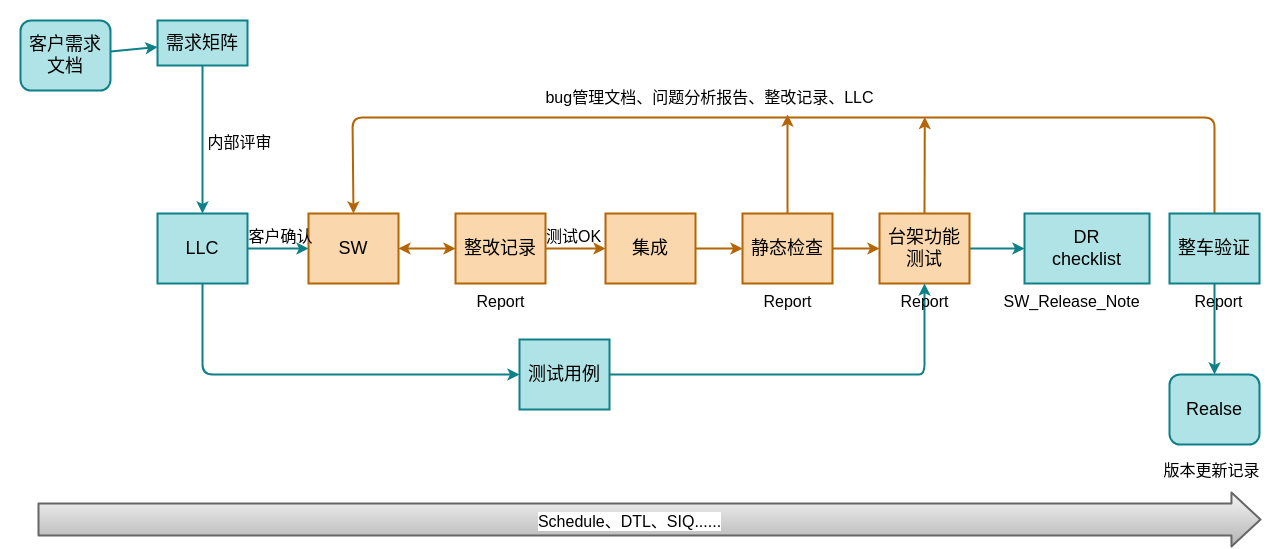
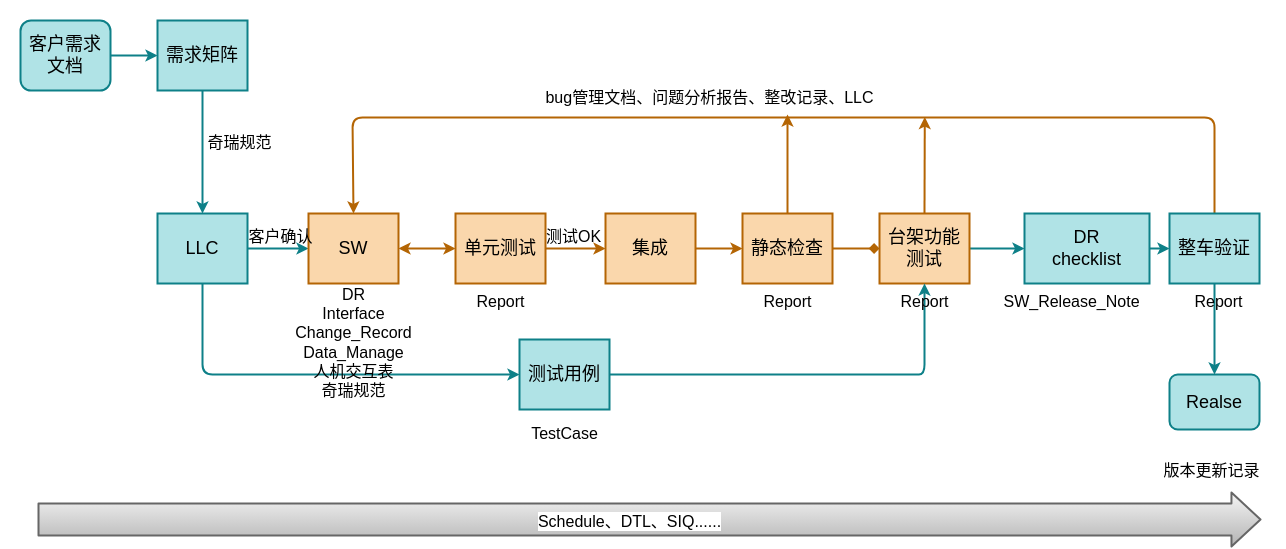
  <mxCell id="0" />
  <mxCell id="1" parent="0" />
  <mxCell id="2" value="" style="edgeStyle=none;html=1;fontColor=#000000;strokeColor=#0e8088;strokeWidth=2;fillColor=#b0e3e6;" edge="1" parent="1" source="3" target="5"><mxGeometry relative="1" as="geometry" /></mxCell>
  <mxCell id="3" value="&lt;font color=&quot;#000000&quot; style=&quot;font-size: 18px;&quot;&gt;客户需求文档&lt;/font&gt;" style="rounded=1;whiteSpace=wrap;html=1;fillColor=#b0e3e6;strokeColor=#0e8088;strokeWidth=2;fontSize=18;" vertex="1" parent="1"><mxGeometry x="20" y="20" width="90" height="70" as="geometry" /></mxCell>
  <mxCell id="4" style="edgeStyle=none;html=1;exitX=0.5;exitY=1;exitDx=0;exitDy=0;entryX=0.5;entryY=0;entryDx=0;entryDy=0;fontColor=#000000;strokeColor=#0e8088;strokeWidth=2;fillColor=#b0e3e6;" edge="1" parent="1" source="5" target="8"><mxGeometry relative="1" as="geometry" /></mxCell>
- <mxCell id="5" value="&lt;font color=&quot;#000000&quot; style=&quot;font-size: 18px;&quot;&gt;需求矩阵&lt;/font&gt;" style="rounded=0;whiteSpace=wrap;html=1;fillColor=#b0e3e6;strokeColor=#0e8088;strokeWidth=2;fontSize=18;" vertex="1" parent="1"><mxGeometry x="157" y="20" width="90" height="45" as="geometry" /></mxCell>
+ <mxCell id="5" value="&lt;font color=&quot;#000000&quot; style=&quot;font-size: 18px;&quot;&gt;需求矩阵&lt;/font&gt;" style="rounded=0;whiteSpace=wrap;html=1;fillColor=#b0e3e6;strokeColor=#0e8088;strokeWidth=2;fontSize=18;" vertex="1" parent="1"><mxGeometry x="157" y="20" width="90" height="70" as="geometry" /></mxCell>
  <mxCell id="6" style="edgeStyle=none;html=1;exitX=1;exitY=0.5;exitDx=0;exitDy=0;entryX=0;entryY=0.5;entryDx=0;entryDy=0;fontColor=#000000;strokeColor=#0e8088;strokeWidth=2;fillColor=#b0e3e6;" edge="1" parent="1" source="8" target="9"><mxGeometry relative="1" as="geometry" /></mxCell>
  <mxCell id="7" style="edgeStyle=none;html=1;exitX=0.5;exitY=1;exitDx=0;exitDy=0;entryX=0;entryY=0.5;entryDx=0;entryDy=0;fontColor=#000000;strokeColor=#0e8088;strokeWidth=2;fillColor=#b0e3e6;" edge="1" parent="1" source="8" target="16"><mxGeometry relative="1" as="geometry"><Array as="points"><mxPoint x="202" y="374" /></Array></mxGeometry></mxCell>
  <mxCell id="8" value="&lt;font color=&quot;#000000&quot; style=&quot;font-size: 18px;&quot;&gt;LLC&lt;/font&gt;" style="rounded=0;whiteSpace=wrap;html=1;fillColor=#b0e3e6;strokeColor=#0e8088;strokeWidth=2;fontSize=18;" vertex="1" parent="1"><mxGeometry x="157" y="213" width="90" height="70" as="geometry" /></mxCell>
  <mxCell id="9" value="&lt;font color=&quot;#000000&quot; style=&quot;font-size: 18px;&quot;&gt;SW&lt;/font&gt;" style="rounded=0;whiteSpace=wrap;html=1;fillColor=#fad7ac;strokeColor=#b46504;strokeWidth=2;fontSize=18;" vertex="1" parent="1"><mxGeometry x="308" y="213" width="90" height="70" as="geometry" /></mxCell>
  <mxCell id="10" style="edgeStyle=none;html=1;exitX=0.5;exitY=0;exitDx=0;exitDy=0;entryX=0.5;entryY=0;entryDx=0;entryDy=0;fontColor=#000000;strokeColor=#b46504;strokeWidth=2;fillColor=#fad7ac;" edge="1" parent="1" source="32" target="9"><mxGeometry relative="1" as="geometry"><mxPoint x="1195" y="213" as="sourcePoint" /><Array as="points"><mxPoint x="1214" y="117" /><mxPoint x="975" y="117" /><mxPoint x="865" y="117" /><mxPoint x="622" y="117" /><mxPoint x="352" y="117" /></Array></mxGeometry></mxCell>
  <mxCell id="11" style="edgeStyle=none;html=1;exitX=1;exitY=0.5;exitDx=0;exitDy=0;entryX=0;entryY=0.5;entryDx=0;entryDy=0;fontColor=#000000;strokeColor=#0e8088;strokeWidth=2;fillColor=#b0e3e6;" edge="1" parent="1" source="13" target="28"><mxGeometry relative="1" as="geometry" /></mxCell>
  <mxCell id="12" style="edgeStyle=none;html=1;exitX=0.5;exitY=0;exitDx=0;exitDy=0;fontColor=#000000;strokeColor=#b46504;strokeWidth=2;fillColor=#fad7ac;" edge="1" parent="1" source="13"><mxGeometry relative="1" as="geometry"><mxPoint x="924.286" y="116.571" as="targetPoint" /></mxGeometry></mxCell>
  <mxCell id="13" value="&lt;font color=&quot;#000000&quot; style=&quot;font-size: 18px&quot;&gt;台架功能测试&lt;/font&gt;" style="rounded=0;whiteSpace=wrap;html=1;fillColor=#fad7ac;strokeColor=#b46504;strokeWidth=2;fontSize=18;" vertex="1" parent="1"><mxGeometry x="879" y="213" width="90" height="70" as="geometry" /></mxCell>
- <mxCell id="14" value="内部评审" style="text;html=1;align=center;verticalAlign=middle;resizable=0;points=[];autosize=1;strokeColor=none;fillColor=none;fontColor=#000000;fontSize=16;" vertex="1" parent="1"><mxGeometry x="202" y="130" width="74" height="23" as="geometry" /></mxCell>
+ <mxCell id="14" value="奇瑞规范" style="text;html=1;align=center;verticalAlign=middle;resizable=0;points=[];autosize=1;strokeColor=none;fillColor=none;fontColor=#000000;fontSize=16;" vertex="1" parent="1"><mxGeometry x="202" y="130" width="74" height="23" as="geometry" /></mxCell>
  <mxCell id="15" style="edgeStyle=none;html=1;exitX=1;exitY=0.5;exitDx=0;exitDy=0;fontColor=#000000;strokeColor=#0e8088;strokeWidth=2;entryX=0.5;entryY=1;entryDx=0;entryDy=0;fillColor=#b0e3e6;" edge="1" parent="1" source="16" target="13"><mxGeometry relative="1" as="geometry"><mxPoint x="687" y="229" as="targetPoint" /><Array as="points"><mxPoint x="903" y="374" /><mxPoint x="924" y="374" /></Array></mxGeometry></mxCell>
  <mxCell id="16" value="&lt;font color=&quot;#000000&quot; style=&quot;font-size: 18px;&quot;&gt;测试用例&lt;/font&gt;" style="rounded=0;whiteSpace=wrap;html=1;fillColor=#b0e3e6;strokeColor=#0e8088;strokeWidth=2;fontSize=18;" vertex="1" parent="1"><mxGeometry x="519" y="339" width="90" height="70" as="geometry" /></mxCell>
  <mxCell id="17" value="" style="edgeStyle=none;html=1;fontColor=#000000;strokeColor=#b46504;strokeWidth=2;fillColor=#fad7ac;entryX=0;entryY=0.5;entryDx=0;entryDy=0;" edge="1" parent="1" source="18" target="30"><mxGeometry relative="1" as="geometry"><mxPoint x="602" y="248" as="targetPoint" /></mxGeometry></mxCell>
- <mxCell id="18" value="&lt;font color=&quot;#000000&quot; style=&quot;font-size: 18px;&quot;&gt;整改记录&lt;/font&gt;" style="rounded=0;whiteSpace=wrap;html=1;fillColor=#fad7ac;strokeColor=#b46504;strokeWidth=2;fontSize=18;" vertex="1" parent="1"><mxGeometry x="455" y="213" width="90" height="70" as="geometry" /></mxCell>
+ <mxCell id="18" value="&lt;font color=&quot;#000000&quot; style=&quot;font-size: 18px;&quot;&gt;单元测试&lt;/font&gt;" style="rounded=0;whiteSpace=wrap;html=1;fillColor=#fad7ac;strokeColor=#b46504;strokeWidth=2;fontSize=18;" vertex="1" parent="1"><mxGeometry x="455" y="213" width="90" height="70" as="geometry" /></mxCell>
  <mxCell id="19" value="" style="endArrow=classic;startArrow=classic;html=1;fontColor=#000000;strokeColor=#b46504;strokeWidth=2;entryX=1;entryY=0.5;entryDx=0;entryDy=0;exitX=0;exitY=0.5;exitDx=0;exitDy=0;fillColor=#fad7ac;" edge="1" parent="1" source="18" target="9"><mxGeometry width="100" height="100" relative="1" as="geometry"><mxPoint x="275" y="355" as="sourcePoint" /><mxPoint x="375" y="255" as="targetPoint" /></mxGeometry></mxCell>
  <mxCell id="20" value="" style="edgeStyle=none;html=1;fontColor=#000000;strokeColor=#b46504;strokeWidth=2;fillColor=#fad7ac;" edge="1" parent="1" source="30" target="24"><mxGeometry relative="1" as="geometry"><mxPoint x="686" y="248" as="sourcePoint" /></mxGeometry></mxCell>
  <mxCell id="21" value="客户确认" style="text;html=1;align=center;verticalAlign=middle;resizable=0;points=[];autosize=1;strokeColor=none;fillColor=none;fontColor=#000000;fontSize=16;" vertex="1" parent="1"><mxGeometry x="243" y="224.5" width="74" height="23" as="geometry" /></mxCell>
- <mxCell id="22" value="" style="edgeStyle=none;html=1;fontColor=#000000;strokeColor=#b46504;strokeWidth=2;fillColor=#fad7ac;" edge="1" parent="1" source="24" target="13"><mxGeometry relative="1" as="geometry" /></mxCell>
+ <mxCell id="22" value="" style="edgeStyle=none;html=1;fontColor=#000000;strokeColor=#b46504;strokeWidth=2;fillColor=#fad7ac;endArrow=diamond;" edge="1" parent="1" source="24" target="13"><mxGeometry relative="1" as="geometry" /></mxCell>
  <mxCell id="23" style="edgeStyle=none;html=1;exitX=0.5;exitY=0;exitDx=0;exitDy=0;fontColor=#000000;strokeColor=#b46504;strokeWidth=2;fillColor=#fad7ac;" edge="1" parent="1" source="24"><mxGeometry relative="1" as="geometry"><mxPoint x="787" y="114" as="targetPoint" /></mxGeometry></mxCell>
  <mxCell id="24" value="&lt;font color=&quot;#000000&quot; style=&quot;font-size: 18px;&quot;&gt;静态检查&lt;/font&gt;" style="rounded=0;whiteSpace=wrap;html=1;fillColor=#fad7ac;strokeColor=#b46504;strokeWidth=2;fontSize=18;" vertex="1" parent="1"><mxGeometry x="742" y="213" width="90" height="70" as="geometry" /></mxCell>
  <mxCell id="25" value="测试OK" style="text;html=1;align=center;verticalAlign=middle;resizable=0;points=[];autosize=1;strokeColor=none;fillColor=none;fontColor=#000000;fontSize=16;" vertex="1" parent="1"><mxGeometry x="540" y="224" width="65" height="23" as="geometry" /></mxCell>
  <mxCell id="26" value="bug管理文档、问题分析报告、整改记录、LLC" style="text;html=1;align=center;verticalAlign=middle;resizable=0;points=[];autosize=1;strokeColor=none;fillColor=none;fontColor=#000000;fontSize=16;" vertex="1" parent="1"><mxGeometry x="540" y="85" width="338" height="23" as="geometry" /></mxCell>
+ <mxCell id="27" style="edgeStyle=none;html=1;exitX=1;exitY=0.5;exitDx=0;exitDy=0;entryX=0;entryY=0.5;entryDx=0;entryDy=0;fontColor=#000000;strokeColor=#0e8088;strokeWidth=2;fillColor=#b0e3e6;" edge="1" parent="1" source="28" target="32"><mxGeometry relative="1" as="geometry" /></mxCell>
  <mxCell id="28" value="&lt;font color=&quot;#000000&quot; style=&quot;font-size: 18px&quot;&gt;DR&lt;br&gt;checklist&lt;/font&gt;" style="rounded=0;whiteSpace=wrap;html=1;fillColor=#b0e3e6;strokeColor=#0e8088;strokeWidth=2;fontSize=18;" vertex="1" parent="1"><mxGeometry x="1024" y="213" width="125" height="70" as="geometry" /></mxCell>
- <mxCell id="29" value="&lt;font color=&quot;#000000&quot; style=&quot;font-size: 18px;&quot;&gt;Realse&lt;/font&gt;" style="rounded=1;whiteSpace=wrap;html=1;fillColor=#b0e3e6;strokeColor=#0e8088;strokeWidth=2;fontSize=18;" vertex="1" parent="1"><mxGeometry x="1169" y="374" width="90" height="70" as="geometry" /></mxCell>
+ <mxCell id="29" value="&lt;font color=&quot;#000000&quot; style=&quot;font-size: 18px;&quot;&gt;Realse&lt;/font&gt;" style="rounded=1;whiteSpace=wrap;html=1;fillColor=#b0e3e6;strokeColor=#0e8088;strokeWidth=2;fontSize=18;" vertex="1" parent="1"><mxGeometry x="1169" y="374" width="90" height="55" as="geometry" /></mxCell>
  <mxCell id="30" value="&lt;font color=&quot;#000000&quot;&gt;集成&lt;/font&gt;" style="rounded=0;whiteSpace=wrap;html=1;fillColor=#fad7ac;strokeColor=#b46504;strokeWidth=2;fontSize=18;" vertex="1" parent="1"><mxGeometry x="605" y="213" width="90" height="70" as="geometry" /></mxCell>
  <mxCell id="31" style="edgeStyle=none;html=1;exitX=0.5;exitY=1;exitDx=0;exitDy=0;fontColor=#000000;strokeColor=#0e8088;strokeWidth=2;fillColor=#b0e3e6;" edge="1" parent="1" source="32" target="29"><mxGeometry relative="1" as="geometry" /></mxCell>
  <mxCell id="32" value="&lt;font color=&quot;#000000&quot; style=&quot;font-size: 18px;&quot;&gt;整车验证&lt;/font&gt;" style="rounded=0;whiteSpace=wrap;html=1;fillColor=#b0e3e6;strokeColor=#0e8088;strokeWidth=2;fontSize=18;" vertex="1" parent="1"><mxGeometry x="1169" y="213" width="90" height="70" as="geometry" /></mxCell>
  <mxCell id="33" value="版本更新记录" style="text;html=1;align=center;verticalAlign=middle;resizable=0;points=[];autosize=1;strokeColor=none;fillColor=none;fontSize=16;fontColor=#000000;" vertex="1" parent="1"><mxGeometry x="1158" y="458" width="106" height="23" as="geometry" /></mxCell>
  <mxCell id="34" value="SW_Release_Note" style="text;html=1;align=center;verticalAlign=middle;resizable=0;points=[];autosize=1;strokeColor=none;fillColor=none;fontSize=16;fontColor=#000000;" vertex="1" parent="1"><mxGeometry x="998" y="289" width="146" height="23" as="geometry" /></mxCell>
  <mxCell id="35" value="Report" style="text;html=1;align=center;verticalAlign=middle;resizable=0;points=[];autosize=1;strokeColor=none;fillColor=none;fontSize=16;fontColor=#000000;" vertex="1" parent="1"><mxGeometry x="895" y="289" width="58" height="23" as="geometry" /></mxCell>
  <mxCell id="36" value="Report" style="text;html=1;align=center;verticalAlign=middle;resizable=0;points=[];autosize=1;strokeColor=none;fillColor=none;fontSize=16;fontColor=#000000;" vertex="1" parent="1"><mxGeometry x="758" y="289" width="58" height="23" as="geometry" /></mxCell>
  <mxCell id="37" value="Report" style="text;html=1;align=center;verticalAlign=middle;resizable=0;points=[];autosize=1;strokeColor=none;fillColor=none;fontSize=16;fontColor=#000000;" vertex="1" parent="1"><mxGeometry x="1189" y="289" width="58" height="23" as="geometry" /></mxCell>
  <mxCell id="38" value="Report" style="text;html=1;align=center;verticalAlign=middle;resizable=0;points=[];autosize=1;strokeColor=none;fillColor=none;fontSize=16;fontColor=#000000;" vertex="1" parent="1"><mxGeometry x="471" y="289" width="58" height="23" as="geometry" /></mxCell>
+ <mxCell id="39" value="DR&lt;br&gt;Interface&lt;br&gt;Change_Record&lt;br&gt;Data_Manage&lt;br&gt;人机交互表&lt;br&gt;奇瑞规范" style="text;html=1;align=center;verticalAlign=middle;resizable=0;points=[];autosize=1;strokeColor=none;fillColor=none;fontSize=16;fontColor=#000000;" vertex="1" parent="1"><mxGeometry x="289.5" y="283" width="127" height="118" as="geometry" /></mxCell>
+ <mxCell id="40" value="TestCase" style="text;html=1;align=center;verticalAlign=middle;resizable=0;points=[];autosize=1;strokeColor=none;fillColor=none;fontSize=16;fontColor=#000000;" vertex="1" parent="1"><mxGeometry x="526" y="421" width="76" height="23" as="geometry" /></mxCell>
  <mxCell id="41" value="" style="shape=flexArrow;endArrow=classic;html=1;fontSize=16;fontColor=#000000;strokeWidth=2;width=31;endSize=9.014;fillColor=#f5f5f5;gradientColor=#b3b3b3;strokeColor=#666666;" edge="1" parent="1"><mxGeometry width="50" height="50" relative="1" as="geometry"><mxPoint x="37" y="519" as="sourcePoint" /><mxPoint x="1261" y="519" as="targetPoint" /></mxGeometry></mxCell>
  <mxCell id="42" value="Schedule、DTL、SIQ......" style="edgeLabel;html=1;align=center;verticalAlign=middle;resizable=0;points=[];fontSize=16;fontColor=#000000;labelBackgroundColor=#FFFFFF;" vertex="1" connectable="0" parent="41"><mxGeometry x="-0.074" y="-4" relative="1" as="geometry"><mxPoint x="24" y="-3" as="offset" /></mxGeometry></mxCell>
